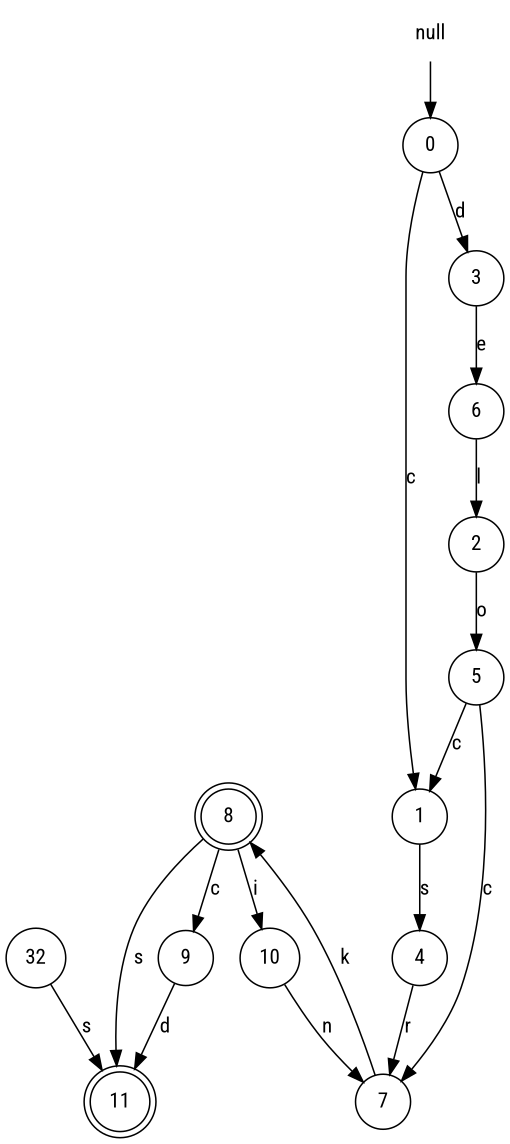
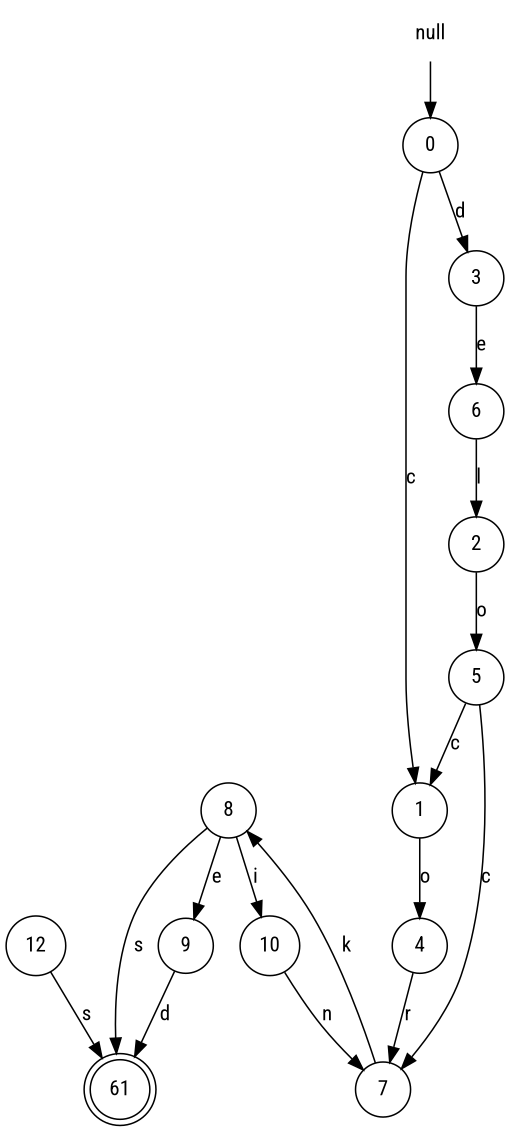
  digraph {
    fontname="Roboto Condensed"
    rankdir=TB
    node [fontname="Roboto Condensed" shape=circle]
    edge [fontname="Roboto Condensed"]
-   8 [shape=doublecircle]
-   11 [shape=doublecircle]
+   8
+   11 [shape=doublecircle label=61]
    9
    10
    7
    2
    5
    1
    3
    6
    0
    4
-   12 [label=32]
+   12
    null [shape=plaintext]
    8 -> 11 [label=s]
-   8 -> 9 [label=c]
+   8 -> 9 [label=e]
    8 -> 10 [label=i]
    9 -> 11 [label=d]
    10 -> 7 [label=n]
    7 -> 8 [label=k]
    2 -> 5 [label=o]
    5 -> 7 [label=c]
    5 -> 1 [label=c]
-   1 -> 4 [label=s]
+   1 -> 4 [label=o]
    3 -> 6 [label=e]
    6 -> 2 [label=l]
    0 -> 1 [label=c]
    0 -> 3 [label=d]
    4 -> 7 [label=r]
    12 -> 11 [label=s]
    null -> 0
  }
